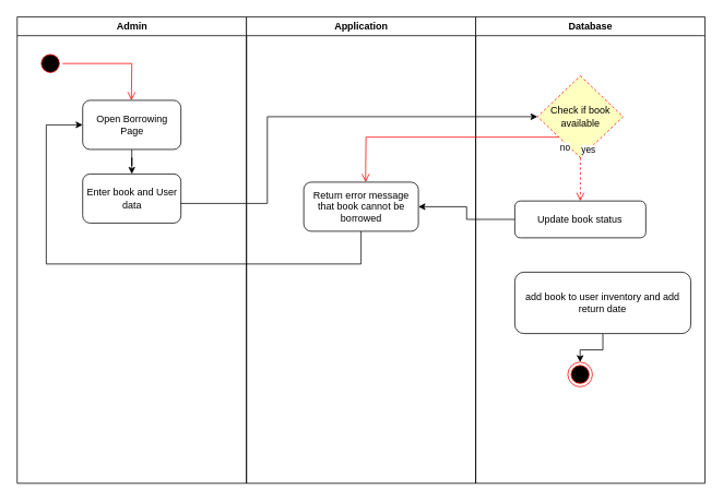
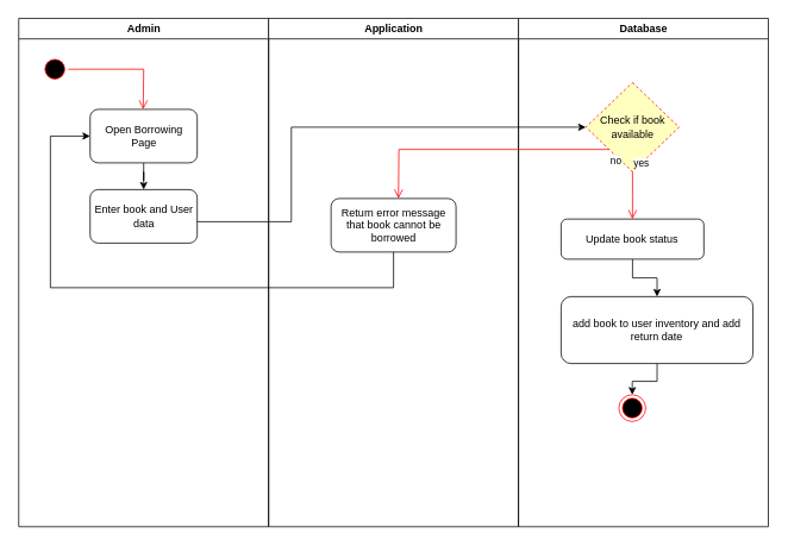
  <mxCell id="0" />
  <mxCell id="1" parent="0" />
  <mxCell id="2" value="Admin" style="swimlane;whiteSpace=wrap" parent="1" vertex="1"><mxGeometry x="20.5" y="20" width="280" height="570" as="geometry" /></mxCell>
  <mxCell id="3" value="" style="ellipse;html=1;shape=startState;fillColor=#000000;strokeColor=#ff0000;" vertex="1" parent="2"><mxGeometry x="25.5" y="42" width="30" height="30" as="geometry" /></mxCell>
  <mxCell id="4" value="" style="edgeStyle=orthogonalEdgeStyle;html=1;verticalAlign=bottom;endArrow=open;endSize=8;strokeColor=#ff0000;rounded=0;exitX=1;exitY=0.5;exitDx=0;exitDy=0;" edge="1" source="3" parent="2"><mxGeometry relative="1" as="geometry"><mxPoint x="139.5" y="102" as="targetPoint" /></mxGeometry></mxCell>
  <mxCell id="5" value="Enter book and User data" style="rounded=1;whiteSpace=wrap;html=1;" vertex="1" parent="2"><mxGeometry x="80" y="192" width="120" height="60" as="geometry" /></mxCell>
  <mxCell id="6" style="edgeStyle=orthogonalEdgeStyle;rounded=0;orthogonalLoop=1;jettySize=auto;html=1;entryX=0.5;entryY=0;entryDx=0;entryDy=0;" edge="1" parent="2" source="7" target="5"><mxGeometry relative="1" as="geometry" /></mxCell>
  <mxCell id="7" value="Open Borrowing Page" style="rounded=1;whiteSpace=wrap;html=1;" vertex="1" parent="2"><mxGeometry x="80" y="102" width="120" height="60" as="geometry" /></mxCell>
  <mxCell id="8" value="Application" style="swimlane;whiteSpace=wrap" parent="1" vertex="1"><mxGeometry x="300.5" y="20" width="280" height="570" as="geometry" /></mxCell>
  <mxCell id="9" value="Return error message that book cannot be borrowed" style="rounded=1;whiteSpace=wrap;html=1;" vertex="1" parent="8"><mxGeometry x="70" y="202" width="140" height="60" as="geometry" /></mxCell>
  <mxCell id="10" value="Database" style="swimlane;whiteSpace=wrap" parent="1" vertex="1"><mxGeometry x="580.5" y="20" width="280" height="570" as="geometry" /></mxCell>
  <mxCell id="11" value="Check if book available" style="rhombus;whiteSpace=wrap;html=1;fontColor=#000000;fillColor=#ffffc0;strokeColor=#ff0000;dashed=1;" vertex="1" parent="10"><mxGeometry x="75.5" y="72" width="104.5" height="100" as="geometry" /></mxCell>
- <mxCell id="12" value="yes" style="edgeStyle=orthogonalEdgeStyle;html=1;align=left;verticalAlign=bottom;endArrow=open;endSize=8;strokeColor=#ff0000;rounded=0;entryX=0.5;entryY=0;entryDx=0;entryDy=0;dashed=1;" edge="1" source="11" parent="10" target="15"><mxGeometry x="-1" relative="1" as="geometry"><mxPoint x="205.5" y="222" as="targetPoint" /></mxGeometry></mxCell>
+ <mxCell id="12" value="yes" style="edgeStyle=orthogonalEdgeStyle;html=1;align=left;verticalAlign=bottom;endArrow=open;endSize=8;strokeColor=#ff0000;rounded=0;entryX=0.5;entryY=0;entryDx=0;entryDy=0;" edge="1" source="11" parent="10" target="15"><mxGeometry x="-1" relative="1" as="geometry"><mxPoint x="205.5" y="222" as="targetPoint" /></mxGeometry></mxCell>
  <mxCell id="13" value="no" style="edgeStyle=orthogonalEdgeStyle;html=1;align=left;verticalAlign=top;endArrow=open;endSize=8;strokeColor=#ff0000;rounded=0;exitX=0;exitY=1;exitDx=0;exitDy=0;" edge="1" source="11" parent="10"><mxGeometry x="-1" relative="1" as="geometry"><mxPoint x="-134.5" y="202" as="targetPoint" /></mxGeometry></mxCell>
- <mxCell id="14" style="edgeStyle=orthogonalEdgeStyle;rounded=0;orthogonalLoop=1;jettySize=auto;html=1;" edge="1" parent="10" source="15" target="9"><mxGeometry relative="1" as="geometry" /></mxCell>
+ <mxCell id="14" style="edgeStyle=orthogonalEdgeStyle;rounded=0;orthogonalLoop=1;jettySize=auto;html=1;entryX=0.5;entryY=0;entryDx=0;entryDy=0;" edge="1" parent="10" source="15" target="17"><mxGeometry relative="1" as="geometry" /></mxCell>
  <mxCell id="15" value="Update book status" style="rounded=1;whiteSpace=wrap;html=1;" vertex="1" parent="10"><mxGeometry x="47.75" y="225" width="160" height="45" as="geometry" /></mxCell>
  <mxCell id="16" style="edgeStyle=orthogonalEdgeStyle;rounded=0;orthogonalLoop=1;jettySize=auto;html=1;entryX=0.5;entryY=0;entryDx=0;entryDy=0;" edge="1" parent="10" source="17" target="18"><mxGeometry relative="1" as="geometry" /></mxCell>
  <mxCell id="17" value="add book to user inventory and add return date" style="rounded=1;whiteSpace=wrap;html=1;" vertex="1" parent="10"><mxGeometry x="47.75" y="312" width="215" height="75" as="geometry" /></mxCell>
  <mxCell id="18" value="" style="ellipse;html=1;shape=endState;fillColor=#000000;strokeColor=#ff0000;" vertex="1" parent="10"><mxGeometry x="112.5" y="422" width="30" height="30" as="geometry" /></mxCell>
  <mxCell id="19" style="edgeStyle=orthogonalEdgeStyle;rounded=0;orthogonalLoop=1;jettySize=auto;html=1;entryX=0;entryY=0.5;entryDx=0;entryDy=0;exitX=0.998;exitY=0.6;exitDx=0;exitDy=0;exitPerimeter=0;" edge="1" parent="1" source="5" target="11"><mxGeometry relative="1" as="geometry"><mxPoint x="660.5" y="142" as="targetPoint" /><Array as="points"><mxPoint x="326" y="248" /><mxPoint x="326" y="142" /></Array></mxGeometry></mxCell>
  <mxCell id="20" style="edgeStyle=orthogonalEdgeStyle;rounded=0;orthogonalLoop=1;jettySize=auto;html=1;entryX=0;entryY=0.5;entryDx=0;entryDy=0;" edge="1" parent="1" source="9" target="7"><mxGeometry relative="1" as="geometry"><Array as="points"><mxPoint x="441" y="322" /><mxPoint x="56" y="322" /><mxPoint x="56" y="152" /></Array></mxGeometry></mxCell>
